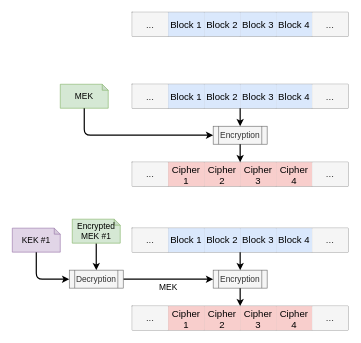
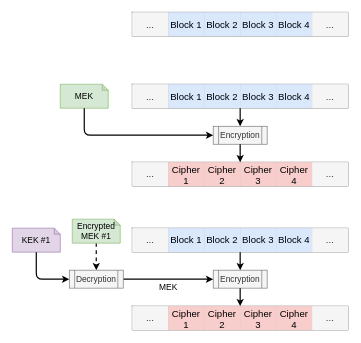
  <mxCell id="0" />
  <mxCell id="1" parent="0" />
  <mxCell id="2" value="" style="shape=table;startSize=0;container=1;collapsible=0;childLayout=tableLayout;fontSize=16;fillColor=#f5f5f5;strokeColor=#666666;fontColor=#333333;" vertex="1" parent="1"><mxGeometry x="220" y="20" width="360" height="40" as="geometry" /></mxCell>
  <mxCell id="3" value="" style="shape=tableRow;horizontal=0;startSize=0;swimlaneHead=0;swimlaneBody=0;strokeColor=inherit;top=0;left=0;bottom=0;right=0;collapsible=0;dropTarget=0;fillColor=none;points=[[0,0.5],[1,0.5]];portConstraint=eastwest;fontSize=16;" vertex="1" parent="2"><mxGeometry width="360" height="40" as="geometry" /></mxCell>
  <mxCell id="4" value="..." style="shape=partialRectangle;html=1;whiteSpace=wrap;connectable=0;strokeColor=#666666;overflow=hidden;fillColor=#f5f5f5;top=0;left=0;bottom=0;right=0;pointerEvents=1;fontSize=16;fontColor=#333333;" vertex="1" parent="3"><mxGeometry width="60" height="40" as="geometry"><mxRectangle width="60" height="40" as="alternateBounds" /></mxGeometry></mxCell>
  <mxCell id="5" value="Block 1" style="shape=partialRectangle;html=1;whiteSpace=wrap;connectable=0;strokeColor=#6c8ebf;overflow=hidden;fillColor=#dae8fc;top=0;left=0;bottom=0;right=0;pointerEvents=1;fontSize=16;" vertex="1" parent="3"><mxGeometry x="60" width="60" height="40" as="geometry"><mxRectangle width="60" height="40" as="alternateBounds" /></mxGeometry></mxCell>
  <mxCell id="6" value="Block 2" style="shape=partialRectangle;html=1;whiteSpace=wrap;connectable=0;strokeColor=#6c8ebf;overflow=hidden;fillColor=#dae8fc;top=0;left=0;bottom=0;right=0;pointerEvents=1;fontSize=16;" vertex="1" parent="3"><mxGeometry x="120" width="60" height="40" as="geometry"><mxRectangle width="60" height="40" as="alternateBounds" /></mxGeometry></mxCell>
  <mxCell id="7" value="Block 3" style="shape=partialRectangle;html=1;whiteSpace=wrap;connectable=0;strokeColor=#6c8ebf;overflow=hidden;fillColor=#dae8fc;top=0;left=0;bottom=0;right=0;pointerEvents=1;fontSize=16;" vertex="1" parent="3"><mxGeometry x="180" width="60" height="40" as="geometry"><mxRectangle width="60" height="40" as="alternateBounds" /></mxGeometry></mxCell>
  <mxCell id="8" value="Block 4" style="shape=partialRectangle;html=1;whiteSpace=wrap;connectable=0;strokeColor=#6c8ebf;overflow=hidden;fillColor=#dae8fc;top=0;left=0;bottom=0;right=0;pointerEvents=1;fontSize=16;" vertex="1" parent="3"><mxGeometry x="240" width="60" height="40" as="geometry"><mxRectangle width="60" height="40" as="alternateBounds" /></mxGeometry></mxCell>
  <mxCell id="9" value="..." style="shape=partialRectangle;html=1;whiteSpace=wrap;connectable=0;strokeColor=#666666;overflow=hidden;fillColor=#f5f5f5;top=0;left=0;bottom=0;right=0;pointerEvents=1;fontSize=16;fontColor=#333333;" vertex="1" parent="3"><mxGeometry x="300" width="60" height="40" as="geometry"><mxRectangle width="60" height="40" as="alternateBounds" /></mxGeometry></mxCell>
  <mxCell id="10" value="" style="shape=table;startSize=0;container=1;collapsible=0;childLayout=tableLayout;fontSize=16;fillColor=#f5f5f5;strokeColor=#666666;fontColor=#333333;" vertex="1" parent="1"><mxGeometry x="220" y="140" width="360" height="40" as="geometry" /></mxCell>
  <mxCell id="11" value="" style="shape=tableRow;horizontal=0;startSize=0;swimlaneHead=0;swimlaneBody=0;strokeColor=inherit;top=0;left=0;bottom=0;right=0;collapsible=0;dropTarget=0;fillColor=none;points=[[0,0.5],[1,0.5]];portConstraint=eastwest;fontSize=16;" vertex="1" parent="10"><mxGeometry width="360" height="40" as="geometry" /></mxCell>
  <mxCell id="12" value="..." style="shape=partialRectangle;html=1;whiteSpace=wrap;connectable=0;strokeColor=#666666;overflow=hidden;fillColor=#f5f5f5;top=0;left=0;bottom=0;right=0;pointerEvents=1;fontSize=16;fontColor=#333333;" vertex="1" parent="11"><mxGeometry width="60" height="40" as="geometry"><mxRectangle width="60" height="40" as="alternateBounds" /></mxGeometry></mxCell>
  <mxCell id="13" value="Block 1" style="shape=partialRectangle;html=1;whiteSpace=wrap;connectable=0;strokeColor=#6c8ebf;overflow=hidden;fillColor=#dae8fc;top=0;left=0;bottom=0;right=0;pointerEvents=1;fontSize=16;" vertex="1" parent="11"><mxGeometry x="60" width="60" height="40" as="geometry"><mxRectangle width="60" height="40" as="alternateBounds" /></mxGeometry></mxCell>
  <mxCell id="14" value="Block 2" style="shape=partialRectangle;html=1;whiteSpace=wrap;connectable=0;strokeColor=#6c8ebf;overflow=hidden;fillColor=#dae8fc;top=0;left=0;bottom=0;right=0;pointerEvents=1;fontSize=16;" vertex="1" parent="11"><mxGeometry x="120" width="60" height="40" as="geometry"><mxRectangle width="60" height="40" as="alternateBounds" /></mxGeometry></mxCell>
  <mxCell id="15" value="Block 3" style="shape=partialRectangle;html=1;whiteSpace=wrap;connectable=0;strokeColor=#6c8ebf;overflow=hidden;fillColor=#dae8fc;top=0;left=0;bottom=0;right=0;pointerEvents=1;fontSize=16;" vertex="1" parent="11"><mxGeometry x="180" width="60" height="40" as="geometry"><mxRectangle width="60" height="40" as="alternateBounds" /></mxGeometry></mxCell>
  <mxCell id="16" value="Block 4" style="shape=partialRectangle;html=1;whiteSpace=wrap;connectable=0;strokeColor=#6c8ebf;overflow=hidden;fillColor=#dae8fc;top=0;left=0;bottom=0;right=0;pointerEvents=1;fontSize=16;" vertex="1" parent="11"><mxGeometry x="240" width="60" height="40" as="geometry"><mxRectangle width="60" height="40" as="alternateBounds" /></mxGeometry></mxCell>
  <mxCell id="17" value="..." style="shape=partialRectangle;html=1;whiteSpace=wrap;connectable=0;strokeColor=#666666;overflow=hidden;fillColor=#f5f5f5;top=0;left=0;bottom=0;right=0;pointerEvents=1;fontSize=16;fontColor=#333333;" vertex="1" parent="11"><mxGeometry x="300" width="60" height="40" as="geometry"><mxRectangle width="60" height="40" as="alternateBounds" /></mxGeometry></mxCell>
  <mxCell id="18" value="MEK" style="shape=note;whiteSpace=wrap;html=1;backgroundOutline=1;darkOpacity=0.05;size=10;fillColor=#d5e8d4;strokeColor=#82b366;fontSize=14;" vertex="1" parent="1"><mxGeometry x="100" y="140" width="80" height="40" as="geometry" /></mxCell>
  <mxCell id="19" value="" style="shape=table;startSize=0;container=1;collapsible=0;childLayout=tableLayout;fontSize=16;fillColor=#f5f5f5;strokeColor=#666666;fontColor=#333333;" vertex="1" parent="1"><mxGeometry x="220" y="270" width="360" height="40" as="geometry" /></mxCell>
  <mxCell id="20" value="" style="shape=tableRow;horizontal=0;startSize=0;swimlaneHead=0;swimlaneBody=0;strokeColor=inherit;top=0;left=0;bottom=0;right=0;collapsible=0;dropTarget=0;fillColor=none;points=[[0,0.5],[1,0.5]];portConstraint=eastwest;fontSize=16;" vertex="1" parent="19"><mxGeometry width="360" height="40" as="geometry" /></mxCell>
  <mxCell id="21" value="..." style="shape=partialRectangle;html=1;whiteSpace=wrap;connectable=0;strokeColor=#666666;overflow=hidden;fillColor=#f5f5f5;top=0;left=0;bottom=0;right=0;pointerEvents=1;fontSize=16;fontColor=#333333;" vertex="1" parent="20"><mxGeometry width="60" height="40" as="geometry"><mxRectangle width="60" height="40" as="alternateBounds" /></mxGeometry></mxCell>
  <mxCell id="22" value="Cipher 1" style="shape=partialRectangle;html=1;whiteSpace=wrap;connectable=0;strokeColor=#b85450;overflow=hidden;fillColor=#f8cecc;top=0;left=0;bottom=0;right=0;pointerEvents=1;fontSize=16;" vertex="1" parent="20"><mxGeometry x="60" width="60" height="40" as="geometry"><mxRectangle width="60" height="40" as="alternateBounds" /></mxGeometry></mxCell>
  <mxCell id="23" value="Cipher 2" style="shape=partialRectangle;html=1;whiteSpace=wrap;connectable=0;strokeColor=#b85450;overflow=hidden;fillColor=#f8cecc;top=0;left=0;bottom=0;right=0;pointerEvents=1;fontSize=16;" vertex="1" parent="20"><mxGeometry x="120" width="60" height="40" as="geometry"><mxRectangle width="60" height="40" as="alternateBounds" /></mxGeometry></mxCell>
  <mxCell id="24" value="Cipher 3" style="shape=partialRectangle;html=1;whiteSpace=wrap;connectable=0;strokeColor=#b85450;overflow=hidden;fillColor=#f8cecc;top=0;left=0;bottom=0;right=0;pointerEvents=1;fontSize=16;" vertex="1" parent="20"><mxGeometry x="180" width="60" height="40" as="geometry"><mxRectangle width="60" height="40" as="alternateBounds" /></mxGeometry></mxCell>
  <mxCell id="25" value="Cipher 4" style="shape=partialRectangle;html=1;whiteSpace=wrap;connectable=0;strokeColor=#b85450;overflow=hidden;fillColor=#f8cecc;top=0;left=0;bottom=0;right=0;pointerEvents=1;fontSize=16;" vertex="1" parent="20"><mxGeometry x="240" width="60" height="40" as="geometry"><mxRectangle width="60" height="40" as="alternateBounds" /></mxGeometry></mxCell>
  <mxCell id="26" value="..." style="shape=partialRectangle;html=1;whiteSpace=wrap;connectable=0;strokeColor=#666666;overflow=hidden;fillColor=#f5f5f5;top=0;left=0;bottom=0;right=0;pointerEvents=1;fontSize=16;fontColor=#333333;" vertex="1" parent="20"><mxGeometry x="300" width="60" height="40" as="geometry"><mxRectangle width="60" height="40" as="alternateBounds" /></mxGeometry></mxCell>
  <mxCell id="27" value="Encryption" style="shape=process;whiteSpace=wrap;html=1;backgroundOutline=1;fontSize=14;fillColor=#f5f5f5;fontColor=#333333;strokeColor=#666666;" vertex="1" parent="1"><mxGeometry x="355" y="210" width="90" height="30" as="geometry" /></mxCell>
  <mxCell id="28" value="" style="endArrow=classic;html=1;rounded=0;strokeWidth=2;" edge="1" parent="1" source="11" target="27"><mxGeometry width="50" height="50" relative="1" as="geometry"><mxPoint x="450" y="390" as="sourcePoint" /><mxPoint x="500" y="340" as="targetPoint" /></mxGeometry></mxCell>
- <mxCell id="29" value="" style="endArrow=classic;html=1;rounded=0;strokeWidth=2;" edge="1" parent="1" source="54" target="56"><mxGeometry width="50" height="50" relative="1" as="geometry"><mxPoint x="20" y="310" as="sourcePoint" /><mxPoint x="-30" y="350" as="targetPoint" /></mxGeometry></mxCell>
+ <mxCell id="29" value="" style="endArrow=classic;html=1;rounded=0;strokeWidth=2;dashed=1;" edge="1" parent="1" source="54" target="56"><mxGeometry width="50" height="50" relative="1" as="geometry"><mxPoint x="20" y="310" as="sourcePoint" /><mxPoint x="-30" y="350" as="targetPoint" /></mxGeometry></mxCell>
  <mxCell id="30" value="" style="endArrow=classic;html=1;rounded=1;strokeWidth=2;entryX=0;entryY=0.5;entryDx=0;entryDy=0;exitX=0.5;exitY=1;exitDx=0;exitDy=0;exitPerimeter=0;edgeStyle=orthogonalEdgeStyle;curved=0;" edge="1" parent="1" source="18" target="27"><mxGeometry width="50" height="50" relative="1" as="geometry"><mxPoint x="30" y="320" as="sourcePoint" /><mxPoint x="-20" y="360" as="targetPoint" /></mxGeometry></mxCell>
  <mxCell id="31" value="" style="endArrow=classic;html=1;rounded=0;strokeWidth=2;" edge="1" parent="1" source="27" target="20"><mxGeometry width="50" height="50" relative="1" as="geometry"><mxPoint x="40" y="330" as="sourcePoint" /><mxPoint x="-10" y="370" as="targetPoint" /></mxGeometry></mxCell>
  <mxCell id="32" value="" style="shape=table;startSize=0;container=1;collapsible=0;childLayout=tableLayout;fontSize=16;fillColor=#f5f5f5;strokeColor=#666666;fontColor=#333333;" vertex="1" parent="1"><mxGeometry x="220" y="380" width="360" height="40" as="geometry" /></mxCell>
  <mxCell id="33" value="" style="shape=tableRow;horizontal=0;startSize=0;swimlaneHead=0;swimlaneBody=0;strokeColor=inherit;top=0;left=0;bottom=0;right=0;collapsible=0;dropTarget=0;fillColor=none;points=[[0,0.5],[1,0.5]];portConstraint=eastwest;fontSize=16;" vertex="1" parent="32"><mxGeometry width="360" height="40" as="geometry" /></mxCell>
  <mxCell id="34" value="..." style="shape=partialRectangle;html=1;whiteSpace=wrap;connectable=0;strokeColor=#666666;overflow=hidden;fillColor=#f5f5f5;top=0;left=0;bottom=0;right=0;pointerEvents=1;fontSize=16;fontColor=#333333;" vertex="1" parent="33"><mxGeometry width="60" height="40" as="geometry"><mxRectangle width="60" height="40" as="alternateBounds" /></mxGeometry></mxCell>
  <mxCell id="35" value="Block 1" style="shape=partialRectangle;html=1;whiteSpace=wrap;connectable=0;strokeColor=#6c8ebf;overflow=hidden;fillColor=#dae8fc;top=0;left=0;bottom=0;right=0;pointerEvents=1;fontSize=16;" vertex="1" parent="33"><mxGeometry x="60" width="60" height="40" as="geometry"><mxRectangle width="60" height="40" as="alternateBounds" /></mxGeometry></mxCell>
  <mxCell id="36" value="Block 2" style="shape=partialRectangle;html=1;whiteSpace=wrap;connectable=0;strokeColor=#6c8ebf;overflow=hidden;fillColor=#dae8fc;top=0;left=0;bottom=0;right=0;pointerEvents=1;fontSize=16;" vertex="1" parent="33"><mxGeometry x="120" width="60" height="40" as="geometry"><mxRectangle width="60" height="40" as="alternateBounds" /></mxGeometry></mxCell>
  <mxCell id="37" value="Block 3" style="shape=partialRectangle;html=1;whiteSpace=wrap;connectable=0;strokeColor=#6c8ebf;overflow=hidden;fillColor=#dae8fc;top=0;left=0;bottom=0;right=0;pointerEvents=1;fontSize=16;" vertex="1" parent="33"><mxGeometry x="180" width="60" height="40" as="geometry"><mxRectangle width="60" height="40" as="alternateBounds" /></mxGeometry></mxCell>
  <mxCell id="38" value="Block 4" style="shape=partialRectangle;html=1;whiteSpace=wrap;connectable=0;strokeColor=#6c8ebf;overflow=hidden;fillColor=#dae8fc;top=0;left=0;bottom=0;right=0;pointerEvents=1;fontSize=16;" vertex="1" parent="33"><mxGeometry x="240" width="60" height="40" as="geometry"><mxRectangle width="60" height="40" as="alternateBounds" /></mxGeometry></mxCell>
  <mxCell id="39" value="..." style="shape=partialRectangle;html=1;whiteSpace=wrap;connectable=0;strokeColor=#666666;overflow=hidden;fillColor=#f5f5f5;top=0;left=0;bottom=0;right=0;pointerEvents=1;fontSize=16;fontColor=#333333;" vertex="1" parent="33"><mxGeometry x="300" width="60" height="40" as="geometry"><mxRectangle width="60" height="40" as="alternateBounds" /></mxGeometry></mxCell>
  <mxCell id="40" value="KEK #1" style="shape=note;whiteSpace=wrap;html=1;backgroundOutline=1;darkOpacity=0.05;size=10;fillColor=#e1d5e7;strokeColor=#9673a6;fontSize=14;" vertex="1" parent="1"><mxGeometry x="20" y="380" width="80" height="40" as="geometry" /></mxCell>
  <mxCell id="41" value="" style="shape=table;startSize=0;container=1;collapsible=0;childLayout=tableLayout;fontSize=16;fillColor=#f5f5f5;strokeColor=#666666;fontColor=#333333;" vertex="1" parent="1"><mxGeometry x="220" y="510" width="360" height="40" as="geometry" /></mxCell>
  <mxCell id="42" value="" style="shape=tableRow;horizontal=0;startSize=0;swimlaneHead=0;swimlaneBody=0;strokeColor=inherit;top=0;left=0;bottom=0;right=0;collapsible=0;dropTarget=0;fillColor=none;points=[[0,0.5],[1,0.5]];portConstraint=eastwest;fontSize=16;" vertex="1" parent="41"><mxGeometry width="360" height="40" as="geometry" /></mxCell>
  <mxCell id="43" value="..." style="shape=partialRectangle;html=1;whiteSpace=wrap;connectable=0;strokeColor=#666666;overflow=hidden;fillColor=#f5f5f5;top=0;left=0;bottom=0;right=0;pointerEvents=1;fontSize=16;fontColor=#333333;" vertex="1" parent="42"><mxGeometry width="60" height="40" as="geometry"><mxRectangle width="60" height="40" as="alternateBounds" /></mxGeometry></mxCell>
  <mxCell id="44" value="Cipher 1" style="shape=partialRectangle;html=1;whiteSpace=wrap;connectable=0;strokeColor=#b85450;overflow=hidden;fillColor=#f8cecc;top=0;left=0;bottom=0;right=0;pointerEvents=1;fontSize=16;" vertex="1" parent="42"><mxGeometry x="60" width="60" height="40" as="geometry"><mxRectangle width="60" height="40" as="alternateBounds" /></mxGeometry></mxCell>
  <mxCell id="45" value="Cipher 2" style="shape=partialRectangle;html=1;whiteSpace=wrap;connectable=0;strokeColor=#b85450;overflow=hidden;fillColor=#f8cecc;top=0;left=0;bottom=0;right=0;pointerEvents=1;fontSize=16;" vertex="1" parent="42"><mxGeometry x="120" width="60" height="40" as="geometry"><mxRectangle width="60" height="40" as="alternateBounds" /></mxGeometry></mxCell>
  <mxCell id="46" value="Cipher 3" style="shape=partialRectangle;html=1;whiteSpace=wrap;connectable=0;strokeColor=#b85450;overflow=hidden;fillColor=#f8cecc;top=0;left=0;bottom=0;right=0;pointerEvents=1;fontSize=16;" vertex="1" parent="42"><mxGeometry x="180" width="60" height="40" as="geometry"><mxRectangle width="60" height="40" as="alternateBounds" /></mxGeometry></mxCell>
  <mxCell id="47" value="Cipher 4" style="shape=partialRectangle;html=1;whiteSpace=wrap;connectable=0;strokeColor=#b85450;overflow=hidden;fillColor=#f8cecc;top=0;left=0;bottom=0;right=0;pointerEvents=1;fontSize=16;" vertex="1" parent="42"><mxGeometry x="240" width="60" height="40" as="geometry"><mxRectangle width="60" height="40" as="alternateBounds" /></mxGeometry></mxCell>
  <mxCell id="48" value="..." style="shape=partialRectangle;html=1;whiteSpace=wrap;connectable=0;strokeColor=#666666;overflow=hidden;fillColor=#f5f5f5;top=0;left=0;bottom=0;right=0;pointerEvents=1;fontSize=16;fontColor=#333333;" vertex="1" parent="42"><mxGeometry x="300" width="60" height="40" as="geometry"><mxRectangle width="60" height="40" as="alternateBounds" /></mxGeometry></mxCell>
  <mxCell id="49" value="Encryption" style="shape=process;whiteSpace=wrap;html=1;backgroundOutline=1;fontSize=14;fillColor=#f5f5f5;fontColor=#333333;strokeColor=#666666;" vertex="1" parent="1"><mxGeometry x="355" y="450" width="90" height="30" as="geometry" /></mxCell>
  <mxCell id="50" value="" style="endArrow=classic;html=1;rounded=0;strokeWidth=2;" edge="1" source="33" target="49" parent="1"><mxGeometry width="50" height="50" relative="1" as="geometry"><mxPoint x="450" y="630" as="sourcePoint" /><mxPoint x="500" y="580" as="targetPoint" /></mxGeometry></mxCell>
  <mxCell id="51" value="" style="endArrow=classic;html=1;rounded=1;strokeWidth=2;entryX=0;entryY=0.5;entryDx=0;entryDy=0;exitX=1;exitY=0.5;exitDx=0;exitDy=0;edgeStyle=orthogonalEdgeStyle;curved=0;" edge="1" source="56" target="49" parent="1"><mxGeometry width="50" height="50" relative="1" as="geometry"><mxPoint x="30" y="560" as="sourcePoint" /><mxPoint x="-20" y="600" as="targetPoint" /><Array as="points" /></mxGeometry></mxCell>
  <mxCell id="52" value="MEK" style="edgeLabel;html=1;align=center;verticalAlign=middle;resizable=0;points=[];fontSize=14;" vertex="1" connectable="0" parent="51"><mxGeometry x="0.012" y="1" relative="1" as="geometry"><mxPoint x="-2" y="13" as="offset" /></mxGeometry></mxCell>
  <mxCell id="53" value="" style="endArrow=classic;html=1;rounded=0;strokeWidth=2;" edge="1" source="49" target="42" parent="1"><mxGeometry width="50" height="50" relative="1" as="geometry"><mxPoint x="40" y="570" as="sourcePoint" /><mxPoint x="-10" y="610" as="targetPoint" /></mxGeometry></mxCell>
  <mxCell id="54" value="Encrypted&lt;br&gt;MEK #1" style="shape=note;whiteSpace=wrap;html=1;backgroundOutline=1;darkOpacity=0.05;size=10;fillColor=#d5e8d4;strokeColor=#82b366;fontSize=14;" vertex="1" parent="1"><mxGeometry x="120" y="365" width="80" height="40" as="geometry" /></mxCell>
  <mxCell id="55" value="" style="endArrow=classic;html=1;rounded=1;strokeWidth=2;entryX=0;entryY=0.5;entryDx=0;entryDy=0;exitX=0.5;exitY=1;exitDx=0;exitDy=0;exitPerimeter=0;edgeStyle=orthogonalEdgeStyle;curved=0;" edge="1" parent="1" source="40" target="56"><mxGeometry width="50" height="50" relative="1" as="geometry"><mxPoint x="40" y="420" as="sourcePoint" /><mxPoint x="355" y="465" as="targetPoint" /></mxGeometry></mxCell>
  <mxCell id="56" value="Decryption" style="shape=process;whiteSpace=wrap;html=1;backgroundOutline=1;fontSize=14;fillColor=#f5f5f5;fontColor=#333333;strokeColor=#666666;" vertex="1" parent="1"><mxGeometry x="115" y="450" width="90" height="30" as="geometry" /></mxCell>
